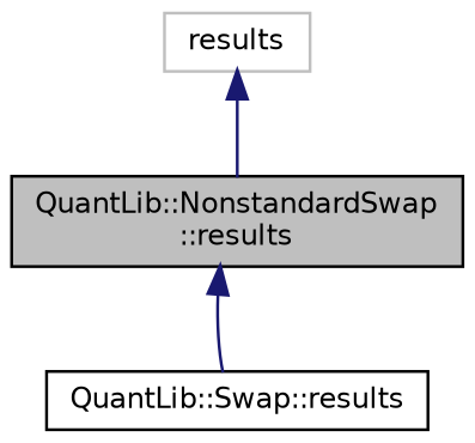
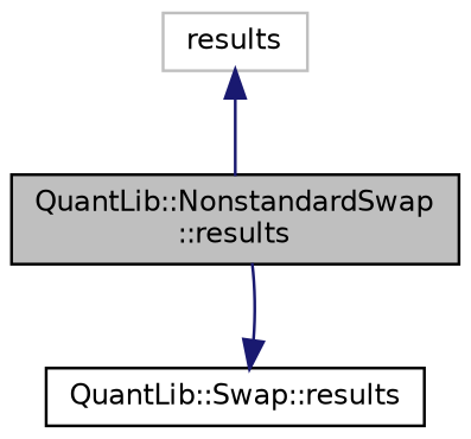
  digraph {
    node [color=black fillcolor=white fontname=Helvetica fontsize=10 shape=record style=filled]
    edge [color=midnightblue dir=back fontname=Helvetica fontsize=10 labelfontname=Helvetica labelfontsize=10 style=solid]
    n1 [fillcolor=grey75 fontcolor=black height=0.2 label="QuantLib::NonstandardSwap\l::results" width=0.4]
    n2 [height=0.2 label="QuantLib::Swap::results" width=0.4]
    n3 [color=grey75 height=0.2 label=results width=0.4]
-   n1 -> n2
+   n2 -> n1
    n3 -> n1
  }
